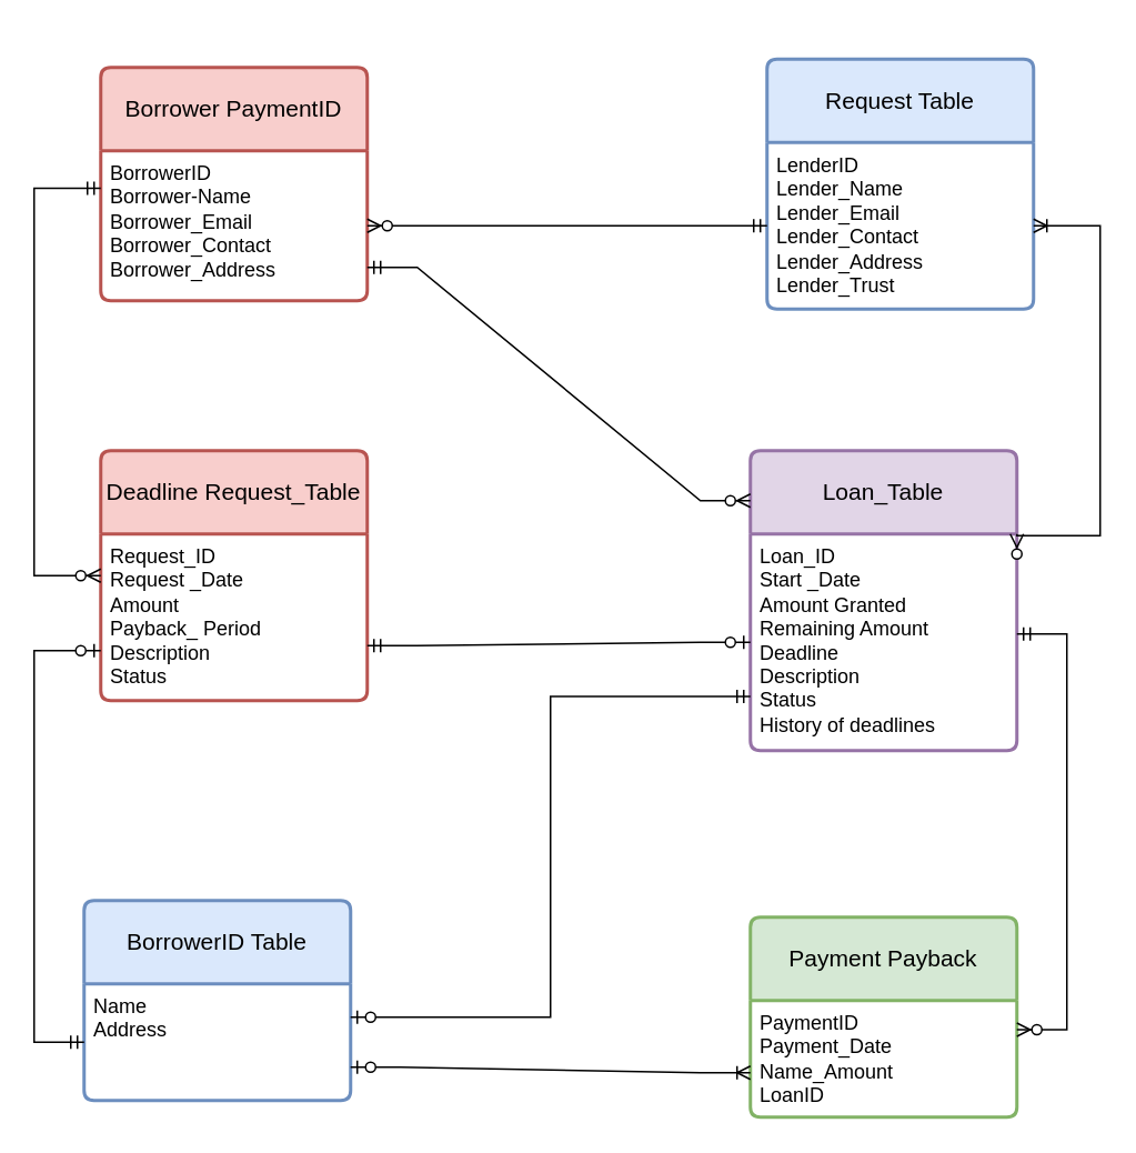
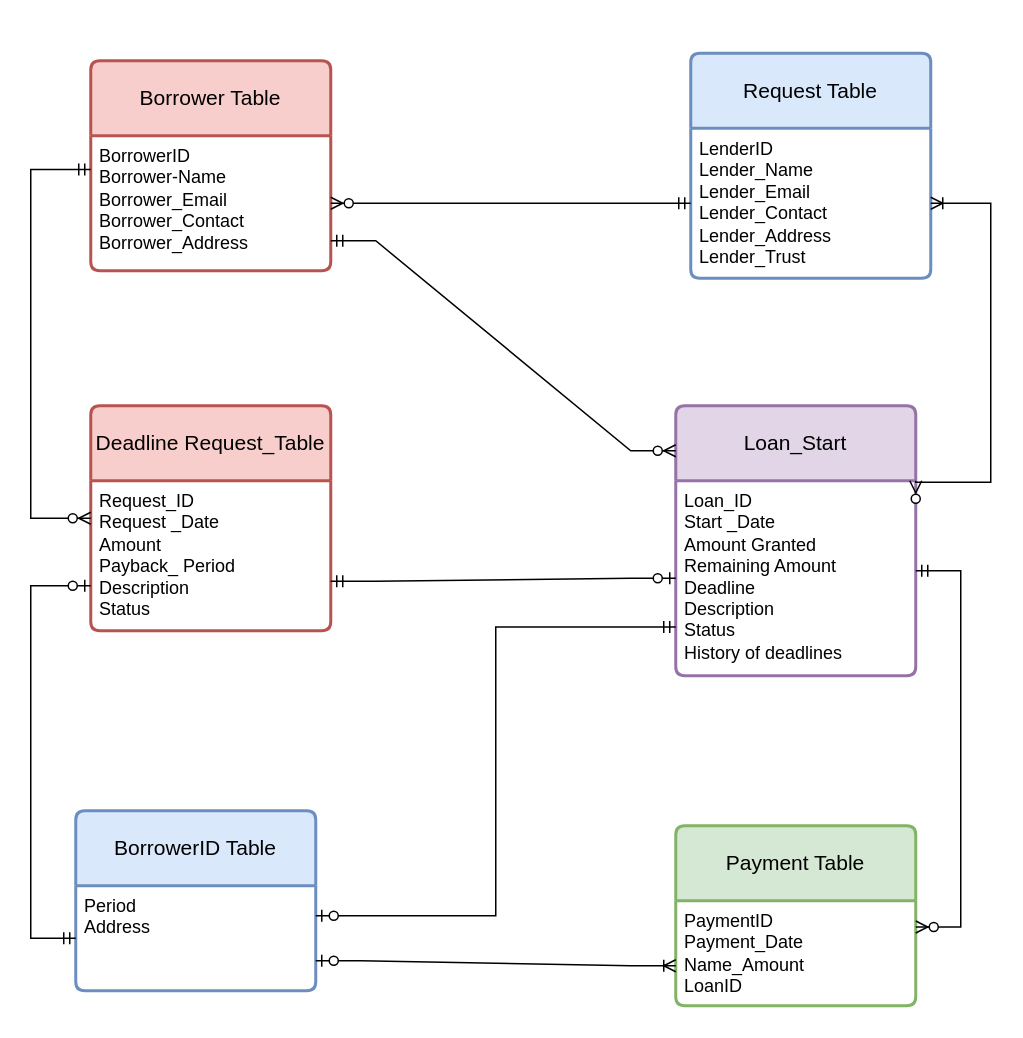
  <mxCell id="0" />
  <mxCell id="1" parent="0" />
- <mxCell id="2" value="Borrower PaymentID" style="swimlane;childLayout=stackLayout;horizontal=1;startSize=50;horizontalStack=0;rounded=1;fontSize=14;fontStyle=0;strokeWidth=2;resizeParent=0;resizeLast=1;shadow=0;dashed=0;align=center;arcSize=4;whiteSpace=wrap;html=1;fillColor=#f8cecc;strokeColor=#b85450;" parent="1" vertex="1"><mxGeometry x="60" y="40" width="160" height="140" as="geometry" /></mxCell>
+ <mxCell id="2" value="Borrower Table" style="swimlane;childLayout=stackLayout;horizontal=1;startSize=50;horizontalStack=0;rounded=1;fontSize=14;fontStyle=0;strokeWidth=2;resizeParent=0;resizeLast=1;shadow=0;dashed=0;align=center;arcSize=4;whiteSpace=wrap;html=1;fillColor=#f8cecc;strokeColor=#b85450;" parent="1" vertex="1"><mxGeometry x="60" y="40" width="160" height="140" as="geometry" /></mxCell>
  <mxCell id="3" value="BorrowerID&lt;div&gt;Borrower-Name&lt;/div&gt;&lt;div&gt;Borrower_Email&lt;/div&gt;&lt;div&gt;Borrower_Contact&lt;/div&gt;&lt;div&gt;Borrower_Address&lt;/div&gt;" style="align=left;strokeColor=none;fillColor=none;spacingLeft=4;fontSize=12;verticalAlign=top;resizable=0;rotatable=0;part=1;html=1;" parent="2" vertex="1"><mxGeometry y="50" width="160" height="90" as="geometry" /></mxCell>
  <mxCell id="4" value="Request Table" style="swimlane;childLayout=stackLayout;horizontal=1;startSize=50;horizontalStack=0;rounded=1;fontSize=14;fontStyle=0;strokeWidth=2;resizeParent=0;resizeLast=1;shadow=0;dashed=0;align=center;arcSize=4;whiteSpace=wrap;html=1;fillColor=#dae8fc;strokeColor=#6c8ebf;" parent="1" vertex="1"><mxGeometry x="460" y="35" width="160" height="150" as="geometry" /></mxCell>
  <mxCell id="5" value="LenderID&lt;div&gt;Lender_Name&lt;/div&gt;&lt;div&gt;Lender_Email&lt;/div&gt;&lt;div&gt;Lender_Contact&lt;/div&gt;&lt;div&gt;Lender_Address&lt;/div&gt;&lt;div&gt;Lender_Trust&lt;/div&gt;" style="align=left;strokeColor=none;fillColor=none;spacingLeft=4;fontSize=12;verticalAlign=top;resizable=0;rotatable=0;part=1;html=1;" parent="4" vertex="1"><mxGeometry y="50" width="160" height="100" as="geometry" /></mxCell>
  <mxCell id="6" value="Deadline Request_Table" style="swimlane;childLayout=stackLayout;horizontal=1;startSize=50;horizontalStack=0;rounded=1;fontSize=14;fontStyle=0;strokeWidth=2;resizeParent=0;resizeLast=1;shadow=0;dashed=0;align=center;arcSize=4;whiteSpace=wrap;html=1;fillColor=#f8cecc;strokeColor=#b85450;" parent="1" vertex="1"><mxGeometry x="60" y="270" width="160" height="150" as="geometry" /></mxCell>
  <mxCell id="7" value="Request_ID&lt;div&gt;Request _Date&lt;/div&gt;&lt;div&gt;Amount&lt;/div&gt;&lt;div&gt;Payback_ Period&lt;/div&gt;&lt;div&gt;Description&lt;/div&gt;&lt;div&gt;Status&lt;/div&gt;" style="align=left;strokeColor=none;fillColor=none;spacingLeft=4;fontSize=12;verticalAlign=top;resizable=0;rotatable=0;part=1;html=1;" parent="6" vertex="1"><mxGeometry y="50" width="160" height="100" as="geometry" /></mxCell>
- <mxCell id="8" value="Loan_Table" style="swimlane;childLayout=stackLayout;horizontal=1;startSize=50;horizontalStack=0;rounded=1;fontSize=14;fontStyle=0;strokeWidth=2;resizeParent=0;resizeLast=1;shadow=0;dashed=0;align=center;arcSize=4;whiteSpace=wrap;html=1;fillColor=#e1d5e7;strokeColor=#9673a6;" parent="1" vertex="1"><mxGeometry x="450" y="270" width="160" height="180" as="geometry" /></mxCell>
+ <mxCell id="8" value="Loan_Start" style="swimlane;childLayout=stackLayout;horizontal=1;startSize=50;horizontalStack=0;rounded=1;fontSize=14;fontStyle=0;strokeWidth=2;resizeParent=0;resizeLast=1;shadow=0;dashed=0;align=center;arcSize=4;whiteSpace=wrap;html=1;fillColor=#e1d5e7;strokeColor=#9673a6;" parent="1" vertex="1"><mxGeometry x="450" y="270" width="160" height="180" as="geometry" /></mxCell>
  <mxCell id="9" value="Loan_ID&lt;div&gt;Start _Date&lt;/div&gt;&lt;div&gt;Amount Granted&lt;/div&gt;&lt;div&gt;Remaining Amount&lt;/div&gt;&lt;div&gt;Deadline&lt;/div&gt;&lt;div&gt;Description&lt;/div&gt;&lt;div&gt;Status&lt;/div&gt;&lt;div&gt;History of deadlines&lt;/div&gt;" style="align=left;strokeColor=none;fillColor=none;spacingLeft=4;fontSize=12;verticalAlign=top;resizable=0;rotatable=0;part=1;html=1;" parent="8" vertex="1"><mxGeometry y="50" width="160" height="130" as="geometry" /></mxCell>
  <mxCell id="10" value="BorrowerID Table" style="swimlane;childLayout=stackLayout;horizontal=1;startSize=50;horizontalStack=0;rounded=1;fontSize=14;fontStyle=0;strokeWidth=2;resizeParent=0;resizeLast=1;shadow=0;dashed=0;align=center;arcSize=4;whiteSpace=wrap;html=1;fillColor=#dae8fc;strokeColor=#6c8ebf;" parent="1" vertex="1"><mxGeometry x="50" y="540" width="160" height="120" as="geometry" /></mxCell>
- <mxCell id="11" value="Name&lt;div&gt;Address&lt;/div&gt;" style="align=left;strokeColor=none;fillColor=none;spacingLeft=4;fontSize=12;verticalAlign=top;resizable=0;rotatable=0;part=1;html=1;" parent="10" vertex="1"><mxGeometry y="50" width="160" height="70" as="geometry" /></mxCell>
- <mxCell id="12" value="Payment Payback" style="swimlane;childLayout=stackLayout;horizontal=1;startSize=50;horizontalStack=0;rounded=1;fontSize=14;fontStyle=0;strokeWidth=2;resizeParent=0;resizeLast=1;shadow=0;dashed=0;align=center;arcSize=4;whiteSpace=wrap;html=1;fillColor=#d5e8d4;strokeColor=#82b366;" parent="1" vertex="1"><mxGeometry x="450" y="550" width="160" height="120" as="geometry" /></mxCell>
+ <mxCell id="11" value="Period&lt;div&gt;Address&lt;/div&gt;" style="align=left;strokeColor=none;fillColor=none;spacingLeft=4;fontSize=12;verticalAlign=top;resizable=0;rotatable=0;part=1;html=1;" parent="10" vertex="1"><mxGeometry y="50" width="160" height="70" as="geometry" /></mxCell>
+ <mxCell id="12" value="Payment Table" style="swimlane;childLayout=stackLayout;horizontal=1;startSize=50;horizontalStack=0;rounded=1;fontSize=14;fontStyle=0;strokeWidth=2;resizeParent=0;resizeLast=1;shadow=0;dashed=0;align=center;arcSize=4;whiteSpace=wrap;html=1;fillColor=#d5e8d4;strokeColor=#82b366;" parent="1" vertex="1"><mxGeometry x="450" y="550" width="160" height="120" as="geometry" /></mxCell>
  <mxCell id="13" value="PaymentID&lt;div&gt;Payment_Date&lt;/div&gt;&lt;div&gt;Name_Amount&lt;/div&gt;&lt;div&gt;LoanID&lt;/div&gt;" style="align=left;strokeColor=none;fillColor=none;spacingLeft=4;fontSize=12;verticalAlign=top;resizable=0;rotatable=0;part=1;html=1;" parent="12" vertex="1"><mxGeometry y="50" width="160" height="70" as="geometry" /></mxCell>
  <mxCell id="14" value="" style="edgeStyle=elbowEdgeStyle;fontSize=12;html=1;endArrow=ERzeroToMany;startArrow=ERmandOne;rounded=0;exitX=0;exitY=0.25;exitDx=0;exitDy=0;entryX=0;entryY=0.25;entryDx=0;entryDy=0;" parent="1" source="3" target="7" edge="1"><mxGeometry width="100" height="100" relative="1" as="geometry"><mxPoint x="30" y="100" as="sourcePoint" /><mxPoint x="30" y="337.5" as="targetPoint" /><Array as="points"><mxPoint x="20" y="240" /></Array></mxGeometry></mxCell>
  <mxCell id="15" value="" style="edgeStyle=entityRelationEdgeStyle;fontSize=12;html=1;endArrow=ERzeroToMany;startArrow=ERmandOne;rounded=0;entryX=1;entryY=0.5;entryDx=0;entryDy=0;exitX=0;exitY=0.5;exitDx=0;exitDy=0;" parent="1" source="5" target="3" edge="1"><mxGeometry width="100" height="100" relative="1" as="geometry"><mxPoint x="220" y="140" as="sourcePoint" /><mxPoint x="320" y="40" as="targetPoint" /><Array as="points"><mxPoint x="320" y="60" /><mxPoint x="360" y="80" /></Array></mxGeometry></mxCell>
  <mxCell id="16" value="" style="edgeStyle=entityRelationEdgeStyle;fontSize=12;html=1;endArrow=ERzeroToOne;startArrow=ERmandOne;rounded=0;entryX=0;entryY=0.5;entryDx=0;entryDy=0;" parent="1" target="9" edge="1"><mxGeometry width="100" height="100" relative="1" as="geometry"><mxPoint x="220" y="387" as="sourcePoint" /><mxPoint x="450" y="390" as="targetPoint" /><Array as="points"><mxPoint x="220" y="225" /></Array></mxGeometry></mxCell>
  <mxCell id="17" value="" style="edgeStyle=elbowEdgeStyle;fontSize=12;html=1;endArrow=ERzeroToOne;startArrow=ERmandOne;rounded=0;exitX=0;exitY=0.75;exitDx=0;exitDy=0;" parent="1" source="9" edge="1"><mxGeometry width="100" height="100" relative="1" as="geometry"><mxPoint x="110" y="710" as="sourcePoint" /><mxPoint x="210" y="610" as="targetPoint" /></mxGeometry></mxCell>
  <mxCell id="18" value="" style="edgeStyle=entityRelationEdgeStyle;fontSize=12;html=1;endArrow=ERzeroToMany;startArrow=ERmandOne;rounded=0;entryX=1;entryY=0.25;entryDx=0;entryDy=0;" parent="1" target="13" edge="1"><mxGeometry width="100" height="100" relative="1" as="geometry"><mxPoint x="610" y="380" as="sourcePoint" /><mxPoint x="710" y="280" as="targetPoint" /><Array as="points"><mxPoint x="480" y="20" /></Array></mxGeometry></mxCell>
  <mxCell id="19" value="" style="edgeStyle=orthogonalEdgeStyle;fontSize=12;html=1;endArrow=ERoneToMany;startArrow=ERzeroToMany;rounded=0;" parent="1" edge="1"><mxGeometry width="100" height="100" relative="1" as="geometry"><mxPoint x="610" y="320" as="sourcePoint" /><mxPoint x="620" y="135" as="targetPoint" /><Array as="points"><mxPoint x="660" y="321" /><mxPoint x="660" y="135" /></Array></mxGeometry></mxCell>
  <mxCell id="20" value="" style="edgeStyle=elbowEdgeStyle;fontSize=12;html=1;endArrow=ERzeroToOne;startArrow=ERmandOne;rounded=0;exitX=0;exitY=0.5;exitDx=0;exitDy=0;" parent="1" source="11" edge="1"><mxGeometry width="100" height="100" relative="1" as="geometry"><mxPoint x="-40" y="490" as="sourcePoint" /><mxPoint x="60" y="390" as="targetPoint" /><Array as="points"><mxPoint x="20" y="510" /></Array></mxGeometry></mxCell>
  <mxCell id="21" value="" style="edgeStyle=entityRelationEdgeStyle;fontSize=12;html=1;endArrow=ERoneToMany;startArrow=ERzeroToOne;rounded=0;" parent="1" edge="1"><mxGeometry width="100" height="100" relative="1" as="geometry"><mxPoint x="210" y="640" as="sourcePoint" /><mxPoint x="450" y="643.333" as="targetPoint" /></mxGeometry></mxCell>
  <mxCell id="22" value="" style="edgeStyle=entityRelationEdgeStyle;fontSize=12;html=1;endArrow=ERzeroToMany;startArrow=ERmandOne;rounded=0;" parent="1" edge="1"><mxGeometry width="100" height="100" relative="1" as="geometry"><mxPoint x="220" y="160" as="sourcePoint" /><mxPoint x="450" y="300" as="targetPoint" /><Array as="points"><mxPoint x="600" y="480" /></Array></mxGeometry></mxCell>
